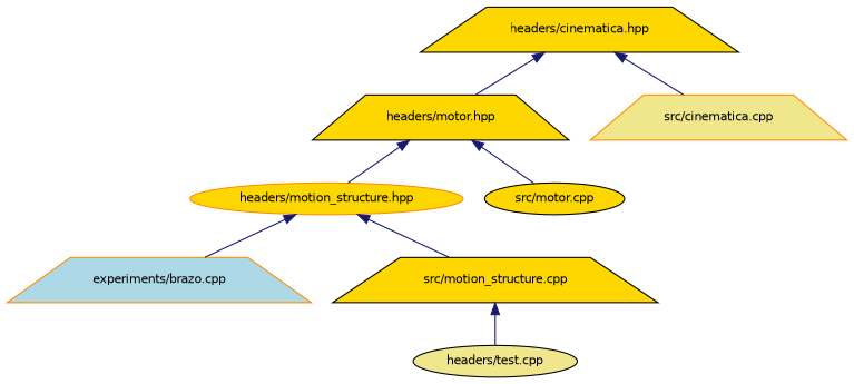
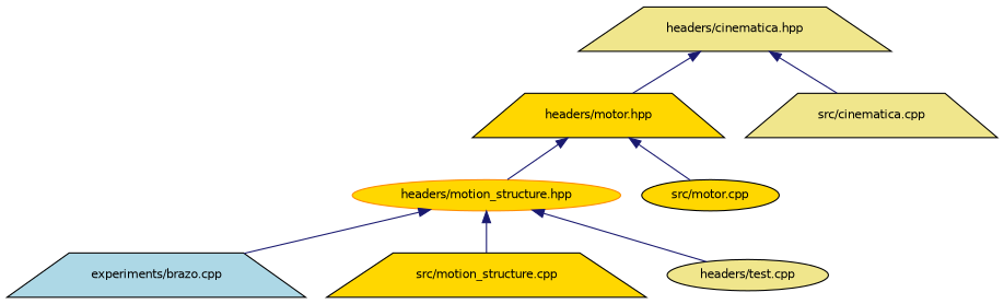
  digraph {
    fontname="DejaVu Sans"
    node [color=black fillcolor=gold fontname="DejaVu Sans" fontsize=10 shape=trapezium style=filled]
    edge [color=midnightblue dir=back fontname="DejaVu Sans" fontsize=10 labelfontname=Helvetica labelfontsize=10 style=solid]
-   n1 [fontcolor=black height=0.2 label="headers/cinematica.hpp" width=0.4]
+   n1 [fillcolor=khaki fontcolor=black height=0.2 label="headers/cinematica.hpp" width=0.4]
    n2 [height=0.2 label="headers/motor.hpp" width=0.4]
-   n3 [color=darkorange fillcolor=khaki height=0.2 label="src/cinematica.cpp" width=0.4]
+   n3 [fillcolor=khaki height=0.2 label="src/cinematica.cpp" width=0.4]
    n4 [color=darkorange height=0.2 label="headers/motion_structure.hpp" shape=ellipse width=0.4]
-   n5 [color=darkorange fillcolor=lightblue height=0.2 label="experiments/brazo.cpp" width=0.4]
+   n5 [fillcolor=lightblue height=0.2 label="experiments/brazo.cpp" width=0.4]
    n6 [height=0.2 label="src/motion_structure.cpp" width=0.4]
    n7 [fillcolor=khaki height=0.2 label="headers/test.cpp" shape=ellipse width=0.4]
    n8 [height=0.2 label="src/motor.cpp" shape=ellipse width=0.4]
    n1 -> n2
    n1 -> n3
    n2 -> n4
    n2 -> n8
    n4 -> n5
    n4 -> n6
-   n6 -> n7
+   n4 -> n7
  }
